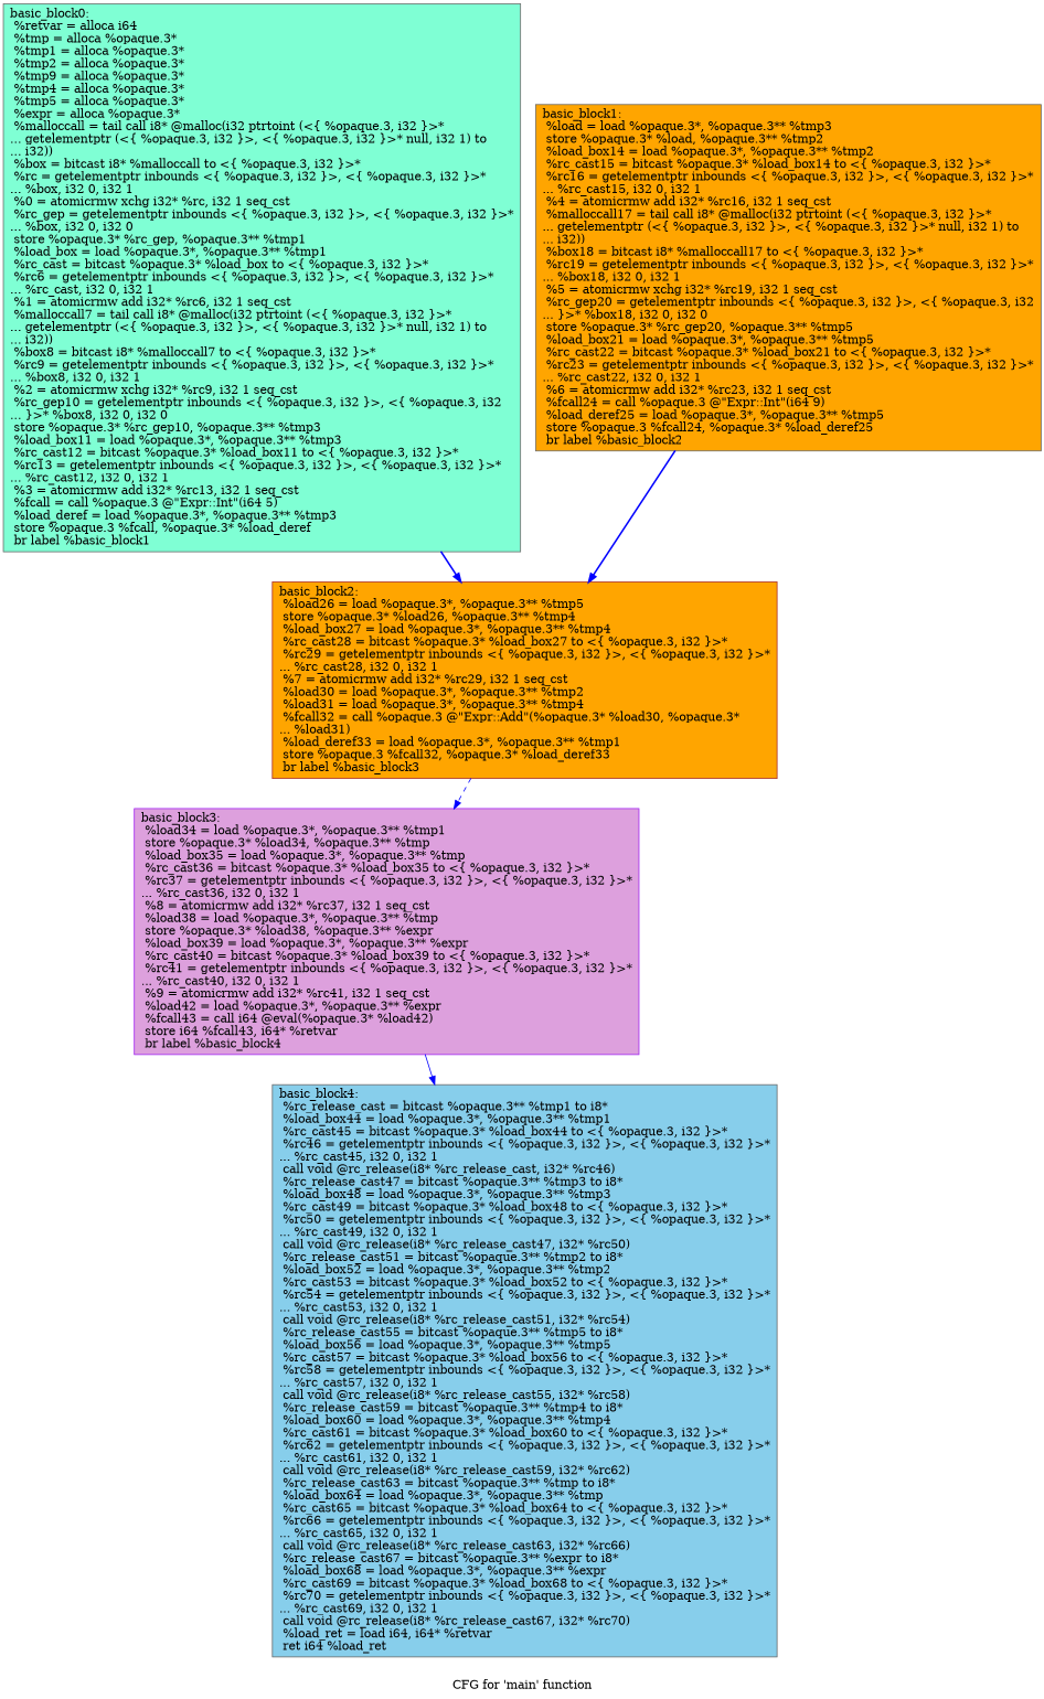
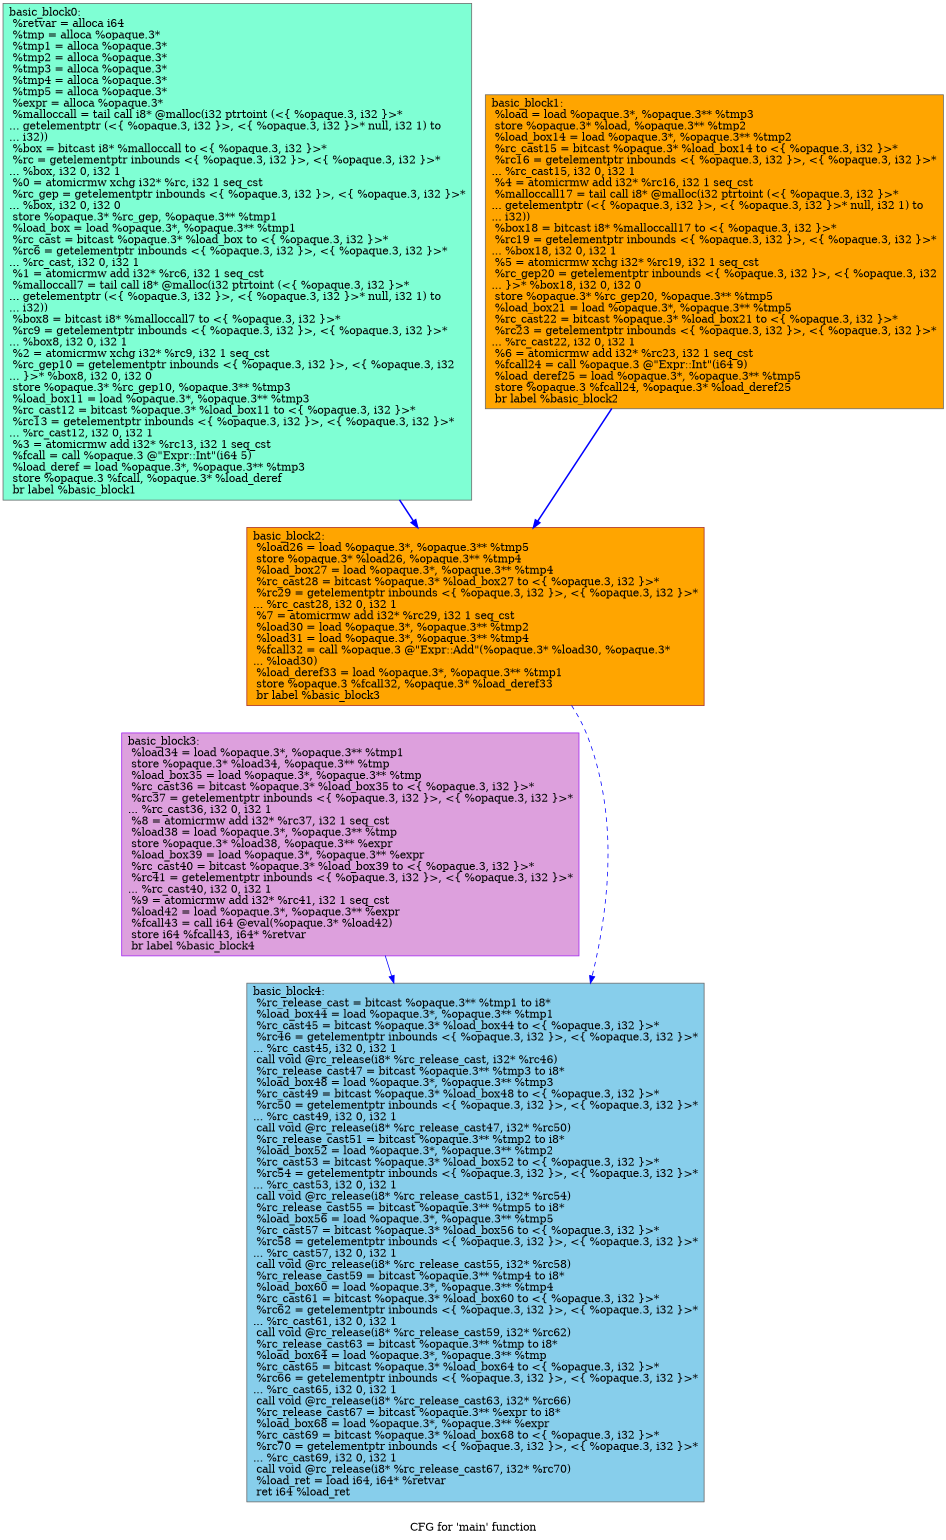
  digraph {
    label="CFG for 'main' function"
    node [color=gray40 fillcolor=orange shape=record style=filled]
    edge [color=blue style=bold]
-   n1 [fillcolor=aquamarine label="{basic_block0:\l  %retvar = alloca i64\l  %tmp = alloca %opaque.3*\l  %tmp1 = alloca %opaque.3*\l  %tmp2 = alloca %opaque.3*\l  %tmp9 = alloca %opaque.3*\l  %tmp4 = alloca %opaque.3*\l  %tmp5 = alloca %opaque.3*\l  %expr = alloca %opaque.3*\l  %malloccall = tail call i8* @malloc(i32 ptrtoint (\<\{ %opaque.3, i32 \}\>*\l... getelementptr (\<\{ %opaque.3, i32 \}\>, \<\{ %opaque.3, i32 \}\>* null, i32 1) to\l... i32))\l  %box = bitcast i8* %malloccall to \<\{ %opaque.3, i32 \}\>*\l  %rc = getelementptr inbounds \<\{ %opaque.3, i32 \}\>, \<\{ %opaque.3, i32 \}\>*\l... %box, i32 0, i32 1\l  %0 = atomicrmw xchg i32* %rc, i32 1 seq_cst\l  %rc_gep = getelementptr inbounds \<\{ %opaque.3, i32 \}\>, \<\{ %opaque.3, i32 \}\>*\l... %box, i32 0, i32 0\l  store %opaque.3* %rc_gep, %opaque.3** %tmp1\l  %load_box = load %opaque.3*, %opaque.3** %tmp1\l  %rc_cast = bitcast %opaque.3* %load_box to \<\{ %opaque.3, i32 \}\>*\l  %rc6 = getelementptr inbounds \<\{ %opaque.3, i32 \}\>, \<\{ %opaque.3, i32 \}\>*\l... %rc_cast, i32 0, i32 1\l  %1 = atomicrmw add i32* %rc6, i32 1 seq_cst\l  %malloccall7 = tail call i8* @malloc(i32 ptrtoint (\<\{ %opaque.3, i32 \}\>*\l... getelementptr (\<\{ %opaque.3, i32 \}\>, \<\{ %opaque.3, i32 \}\>* null, i32 1) to\l... i32))\l  %box8 = bitcast i8* %malloccall7 to \<\{ %opaque.3, i32 \}\>*\l  %rc9 = getelementptr inbounds \<\{ %opaque.3, i32 \}\>, \<\{ %opaque.3, i32 \}\>*\l... %box8, i32 0, i32 1\l  %2 = atomicrmw xchg i32* %rc9, i32 1 seq_cst\l  %rc_gep10 = getelementptr inbounds \<\{ %opaque.3, i32 \}\>, \<\{ %opaque.3, i32\l... \}\>* %box8, i32 0, i32 0\l  store %opaque.3* %rc_gep10, %opaque.3** %tmp3\l  %load_box11 = load %opaque.3*, %opaque.3** %tmp3\l  %rc_cast12 = bitcast %opaque.3* %load_box11 to \<\{ %opaque.3, i32 \}\>*\l  %rc13 = getelementptr inbounds \<\{ %opaque.3, i32 \}\>, \<\{ %opaque.3, i32 \}\>*\l... %rc_cast12, i32 0, i32 1\l  %3 = atomicrmw add i32* %rc13, i32 1 seq_cst\l  %fcall = call %opaque.3 @\"Expr::Int\"(i64 5)\l  %load_deref = load %opaque.3*, %opaque.3** %tmp3\l  store %opaque.3 %fcall, %opaque.3* %load_deref\l  br label %basic_block1\l}"]
-   n2 [color=brown label="{basic_block2:                                     \l  %load26 = load %opaque.3*, %opaque.3** %tmp5\l  store %opaque.3* %load26, %opaque.3** %tmp4\l  %load_box27 = load %opaque.3*, %opaque.3** %tmp4\l  %rc_cast28 = bitcast %opaque.3* %load_box27 to \<\{ %opaque.3, i32 \}\>*\l  %rc29 = getelementptr inbounds \<\{ %opaque.3, i32 \}\>, \<\{ %opaque.3, i32 \}\>*\l... %rc_cast28, i32 0, i32 1\l  %7 = atomicrmw add i32* %rc29, i32 1 seq_cst\l  %load30 = load %opaque.3*, %opaque.3** %tmp2\l  %load31 = load %opaque.3*, %opaque.3** %tmp4\l  %fcall32 = call %opaque.3 @\"Expr::Add\"(%opaque.3* %load30, %opaque.3*\l... %load31)\l  %load_deref33 = load %opaque.3*, %opaque.3** %tmp1\l  store %opaque.3 %fcall32, %opaque.3* %load_deref33\l  br label %basic_block3\l}"]
+   n1 [fillcolor=aquamarine label="{basic_block0:\l  %retvar = alloca i64\l  %tmp = alloca %opaque.3*\l  %tmp1 = alloca %opaque.3*\l  %tmp2 = alloca %opaque.3*\l  %tmp3 = alloca %opaque.3*\l  %tmp4 = alloca %opaque.3*\l  %tmp5 = alloca %opaque.3*\l  %expr = alloca %opaque.3*\l  %malloccall = tail call i8* @malloc(i32 ptrtoint (\<\{ %opaque.3, i32 \}\>*\l... getelementptr (\<\{ %opaque.3, i32 \}\>, \<\{ %opaque.3, i32 \}\>* null, i32 1) to\l... i32))\l  %box = bitcast i8* %malloccall to \<\{ %opaque.3, i32 \}\>*\l  %rc = getelementptr inbounds \<\{ %opaque.3, i32 \}\>, \<\{ %opaque.3, i32 \}\>*\l... %box, i32 0, i32 1\l  %0 = atomicrmw xchg i32* %rc, i32 1 seq_cst\l  %rc_gep = getelementptr inbounds \<\{ %opaque.3, i32 \}\>, \<\{ %opaque.3, i32 \}\>*\l... %box, i32 0, i32 0\l  store %opaque.3* %rc_gep, %opaque.3** %tmp1\l  %load_box = load %opaque.3*, %opaque.3** %tmp1\l  %rc_cast = bitcast %opaque.3* %load_box to \<\{ %opaque.3, i32 \}\>*\l  %rc6 = getelementptr inbounds \<\{ %opaque.3, i32 \}\>, \<\{ %opaque.3, i32 \}\>*\l... %rc_cast, i32 0, i32 1\l  %1 = atomicrmw add i32* %rc6, i32 1 seq_cst\l  %malloccall7 = tail call i8* @malloc(i32 ptrtoint (\<\{ %opaque.3, i32 \}\>*\l... getelementptr (\<\{ %opaque.3, i32 \}\>, \<\{ %opaque.3, i32 \}\>* null, i32 1) to\l... i32))\l  %box8 = bitcast i8* %malloccall7 to \<\{ %opaque.3, i32 \}\>*\l  %rc9 = getelementptr inbounds \<\{ %opaque.3, i32 \}\>, \<\{ %opaque.3, i32 \}\>*\l... %box8, i32 0, i32 1\l  %2 = atomicrmw xchg i32* %rc9, i32 1 seq_cst\l  %rc_gep10 = getelementptr inbounds \<\{ %opaque.3, i32 \}\>, \<\{ %opaque.3, i32\l... \}\>* %box8, i32 0, i32 0\l  store %opaque.3* %rc_gep10, %opaque.3** %tmp3\l  %load_box11 = load %opaque.3*, %opaque.3** %tmp3\l  %rc_cast12 = bitcast %opaque.3* %load_box11 to \<\{ %opaque.3, i32 \}\>*\l  %rc13 = getelementptr inbounds \<\{ %opaque.3, i32 \}\>, \<\{ %opaque.3, i32 \}\>*\l... %rc_cast12, i32 0, i32 1\l  %3 = atomicrmw add i32* %rc13, i32 1 seq_cst\l  %fcall = call %opaque.3 @\"Expr::Int\"(i64 5)\l  %load_deref = load %opaque.3*, %opaque.3** %tmp3\l  store %opaque.3 %fcall, %opaque.3* %load_deref\l  br label %basic_block1\l}"]
+   n2 [color=brown label="{basic_block2:                                     \l  %load26 = load %opaque.3*, %opaque.3** %tmp5\l  store %opaque.3* %load26, %opaque.3** %tmp4\l  %load_box27 = load %opaque.3*, %opaque.3** %tmp4\l  %rc_cast28 = bitcast %opaque.3* %load_box27 to \<\{ %opaque.3, i32 \}\>*\l  %rc29 = getelementptr inbounds \<\{ %opaque.3, i32 \}\>, \<\{ %opaque.3, i32 \}\>*\l... %rc_cast28, i32 0, i32 1\l  %7 = atomicrmw add i32* %rc29, i32 1 seq_cst\l  %load30 = load %opaque.3*, %opaque.3** %tmp2\l  %load31 = load %opaque.3*, %opaque.3** %tmp4\l  %fcall32 = call %opaque.3 @\"Expr::Add\"(%opaque.3* %load30, %opaque.3*\l... %load30)\l  %load_deref33 = load %opaque.3*, %opaque.3** %tmp1\l  store %opaque.3 %fcall32, %opaque.3* %load_deref33\l  br label %basic_block3\l}"]
    n3 [label="{basic_block1:                                     \l  %load = load %opaque.3*, %opaque.3** %tmp3\l  store %opaque.3* %load, %opaque.3** %tmp2\l  %load_box14 = load %opaque.3*, %opaque.3** %tmp2\l  %rc_cast15 = bitcast %opaque.3* %load_box14 to \<\{ %opaque.3, i32 \}\>*\l  %rc16 = getelementptr inbounds \<\{ %opaque.3, i32 \}\>, \<\{ %opaque.3, i32 \}\>*\l... %rc_cast15, i32 0, i32 1\l  %4 = atomicrmw add i32* %rc16, i32 1 seq_cst\l  %malloccall17 = tail call i8* @malloc(i32 ptrtoint (\<\{ %opaque.3, i32 \}\>*\l... getelementptr (\<\{ %opaque.3, i32 \}\>, \<\{ %opaque.3, i32 \}\>* null, i32 1) to\l... i32))\l  %box18 = bitcast i8* %malloccall17 to \<\{ %opaque.3, i32 \}\>*\l  %rc19 = getelementptr inbounds \<\{ %opaque.3, i32 \}\>, \<\{ %opaque.3, i32 \}\>*\l... %box18, i32 0, i32 1\l  %5 = atomicrmw xchg i32* %rc19, i32 1 seq_cst\l  %rc_gep20 = getelementptr inbounds \<\{ %opaque.3, i32 \}\>, \<\{ %opaque.3, i32\l... \}\>* %box18, i32 0, i32 0\l  store %opaque.3* %rc_gep20, %opaque.3** %tmp5\l  %load_box21 = load %opaque.3*, %opaque.3** %tmp5\l  %rc_cast22 = bitcast %opaque.3* %load_box21 to \<\{ %opaque.3, i32 \}\>*\l  %rc23 = getelementptr inbounds \<\{ %opaque.3, i32 \}\>, \<\{ %opaque.3, i32 \}\>*\l... %rc_cast22, i32 0, i32 1\l  %6 = atomicrmw add i32* %rc23, i32 1 seq_cst\l  %fcall24 = call %opaque.3 @\"Expr::Int\"(i64 9)\l  %load_deref25 = load %opaque.3*, %opaque.3** %tmp5\l  store %opaque.3 %fcall24, %opaque.3* %load_deref25\l  br label %basic_block2\l}"]
    n4 [color=purple fillcolor=plum label="{basic_block3:                                     \l  %load34 = load %opaque.3*, %opaque.3** %tmp1\l  store %opaque.3* %load34, %opaque.3** %tmp\l  %load_box35 = load %opaque.3*, %opaque.3** %tmp\l  %rc_cast36 = bitcast %opaque.3* %load_box35 to \<\{ %opaque.3, i32 \}\>*\l  %rc37 = getelementptr inbounds \<\{ %opaque.3, i32 \}\>, \<\{ %opaque.3, i32 \}\>*\l... %rc_cast36, i32 0, i32 1\l  %8 = atomicrmw add i32* %rc37, i32 1 seq_cst\l  %load38 = load %opaque.3*, %opaque.3** %tmp\l  store %opaque.3* %load38, %opaque.3** %expr\l  %load_box39 = load %opaque.3*, %opaque.3** %expr\l  %rc_cast40 = bitcast %opaque.3* %load_box39 to \<\{ %opaque.3, i32 \}\>*\l  %rc41 = getelementptr inbounds \<\{ %opaque.3, i32 \}\>, \<\{ %opaque.3, i32 \}\>*\l... %rc_cast40, i32 0, i32 1\l  %9 = atomicrmw add i32* %rc41, i32 1 seq_cst\l  %load42 = load %opaque.3*, %opaque.3** %expr\l  %fcall43 = call i64 @eval(%opaque.3* %load42)\l  store i64 %fcall43, i64* %retvar\l  br label %basic_block4\l}"]
    n5 [fillcolor=skyblue label="{basic_block4:                                     \l  %rc_release_cast = bitcast %opaque.3** %tmp1 to i8*\l  %load_box44 = load %opaque.3*, %opaque.3** %tmp1\l  %rc_cast45 = bitcast %opaque.3* %load_box44 to \<\{ %opaque.3, i32 \}\>*\l  %rc46 = getelementptr inbounds \<\{ %opaque.3, i32 \}\>, \<\{ %opaque.3, i32 \}\>*\l... %rc_cast45, i32 0, i32 1\l  call void @rc_release(i8* %rc_release_cast, i32* %rc46)\l  %rc_release_cast47 = bitcast %opaque.3** %tmp3 to i8*\l  %load_box48 = load %opaque.3*, %opaque.3** %tmp3\l  %rc_cast49 = bitcast %opaque.3* %load_box48 to \<\{ %opaque.3, i32 \}\>*\l  %rc50 = getelementptr inbounds \<\{ %opaque.3, i32 \}\>, \<\{ %opaque.3, i32 \}\>*\l... %rc_cast49, i32 0, i32 1\l  call void @rc_release(i8* %rc_release_cast47, i32* %rc50)\l  %rc_release_cast51 = bitcast %opaque.3** %tmp2 to i8*\l  %load_box52 = load %opaque.3*, %opaque.3** %tmp2\l  %rc_cast53 = bitcast %opaque.3* %load_box52 to \<\{ %opaque.3, i32 \}\>*\l  %rc54 = getelementptr inbounds \<\{ %opaque.3, i32 \}\>, \<\{ %opaque.3, i32 \}\>*\l... %rc_cast53, i32 0, i32 1\l  call void @rc_release(i8* %rc_release_cast51, i32* %rc54)\l  %rc_release_cast55 = bitcast %opaque.3** %tmp5 to i8*\l  %load_box56 = load %opaque.3*, %opaque.3** %tmp5\l  %rc_cast57 = bitcast %opaque.3* %load_box56 to \<\{ %opaque.3, i32 \}\>*\l  %rc58 = getelementptr inbounds \<\{ %opaque.3, i32 \}\>, \<\{ %opaque.3, i32 \}\>*\l... %rc_cast57, i32 0, i32 1\l  call void @rc_release(i8* %rc_release_cast55, i32* %rc58)\l  %rc_release_cast59 = bitcast %opaque.3** %tmp4 to i8*\l  %load_box60 = load %opaque.3*, %opaque.3** %tmp4\l  %rc_cast61 = bitcast %opaque.3* %load_box60 to \<\{ %opaque.3, i32 \}\>*\l  %rc62 = getelementptr inbounds \<\{ %opaque.3, i32 \}\>, \<\{ %opaque.3, i32 \}\>*\l... %rc_cast61, i32 0, i32 1\l  call void @rc_release(i8* %rc_release_cast59, i32* %rc62)\l  %rc_release_cast63 = bitcast %opaque.3** %tmp to i8*\l  %load_box64 = load %opaque.3*, %opaque.3** %tmp\l  %rc_cast65 = bitcast %opaque.3* %load_box64 to \<\{ %opaque.3, i32 \}\>*\l  %rc66 = getelementptr inbounds \<\{ %opaque.3, i32 \}\>, \<\{ %opaque.3, i32 \}\>*\l... %rc_cast65, i32 0, i32 1\l  call void @rc_release(i8* %rc_release_cast63, i32* %rc66)\l  %rc_release_cast67 = bitcast %opaque.3** %expr to i8*\l  %load_box68 = load %opaque.3*, %opaque.3** %expr\l  %rc_cast69 = bitcast %opaque.3* %load_box68 to \<\{ %opaque.3, i32 \}\>*\l  %rc70 = getelementptr inbounds \<\{ %opaque.3, i32 \}\>, \<\{ %opaque.3, i32 \}\>*\l... %rc_cast69, i32 0, i32 1\l  call void @rc_release(i8* %rc_release_cast67, i32* %rc70)\l  %load_ret = load i64, i64* %retvar\l  ret i64 %load_ret\l}"]
    n1 -> n2
-   n2 -> n4 [style=dashed]
+   n2 -> n5 [style=dashed]
    n3 -> n2
    n4 -> n5 [style=solid]
  }
